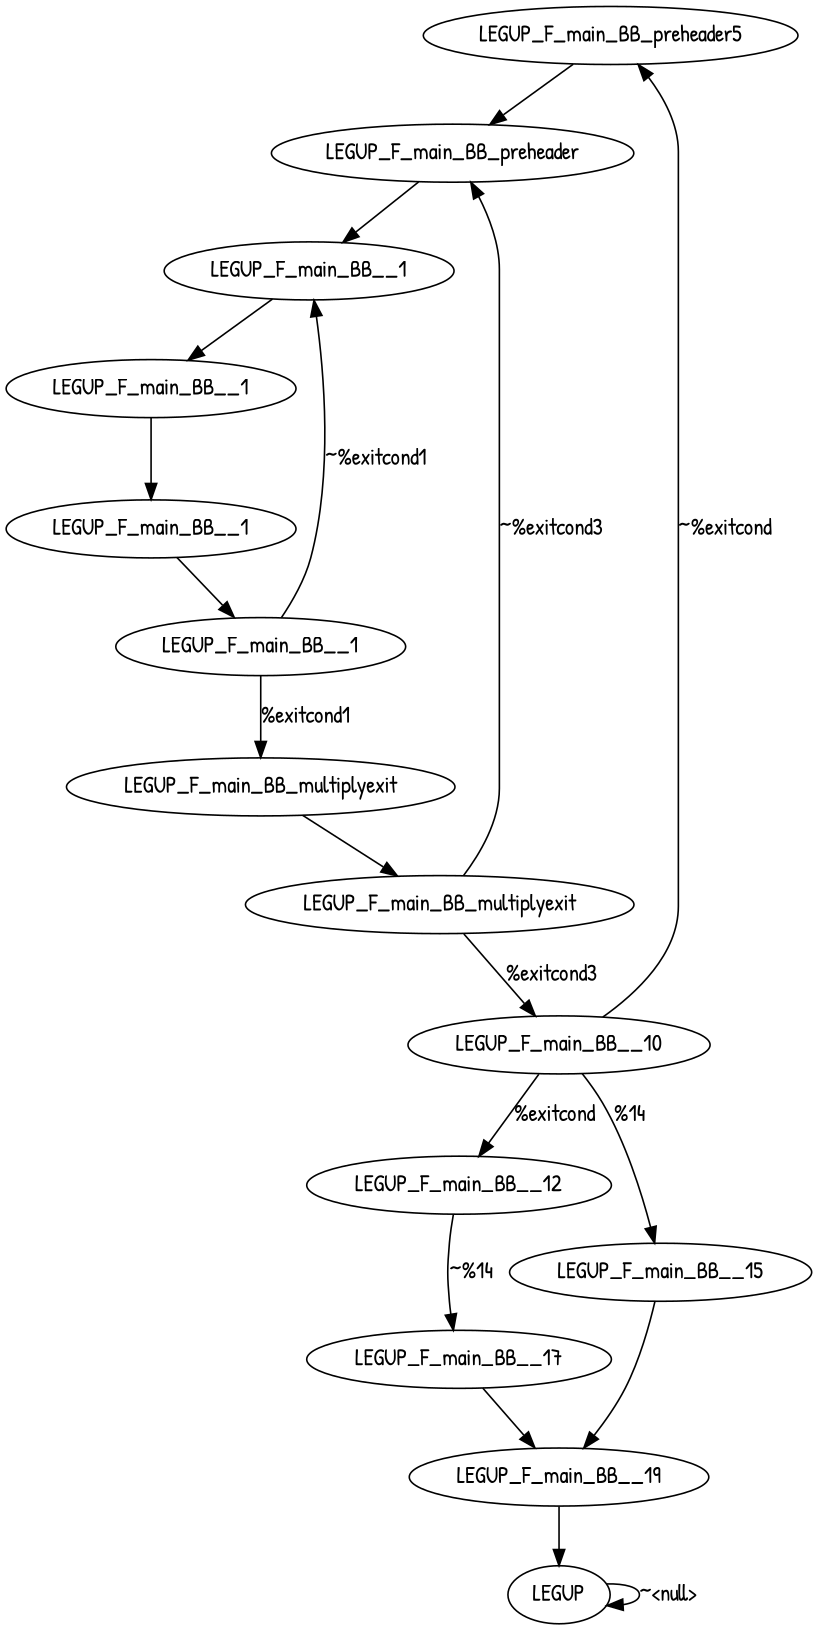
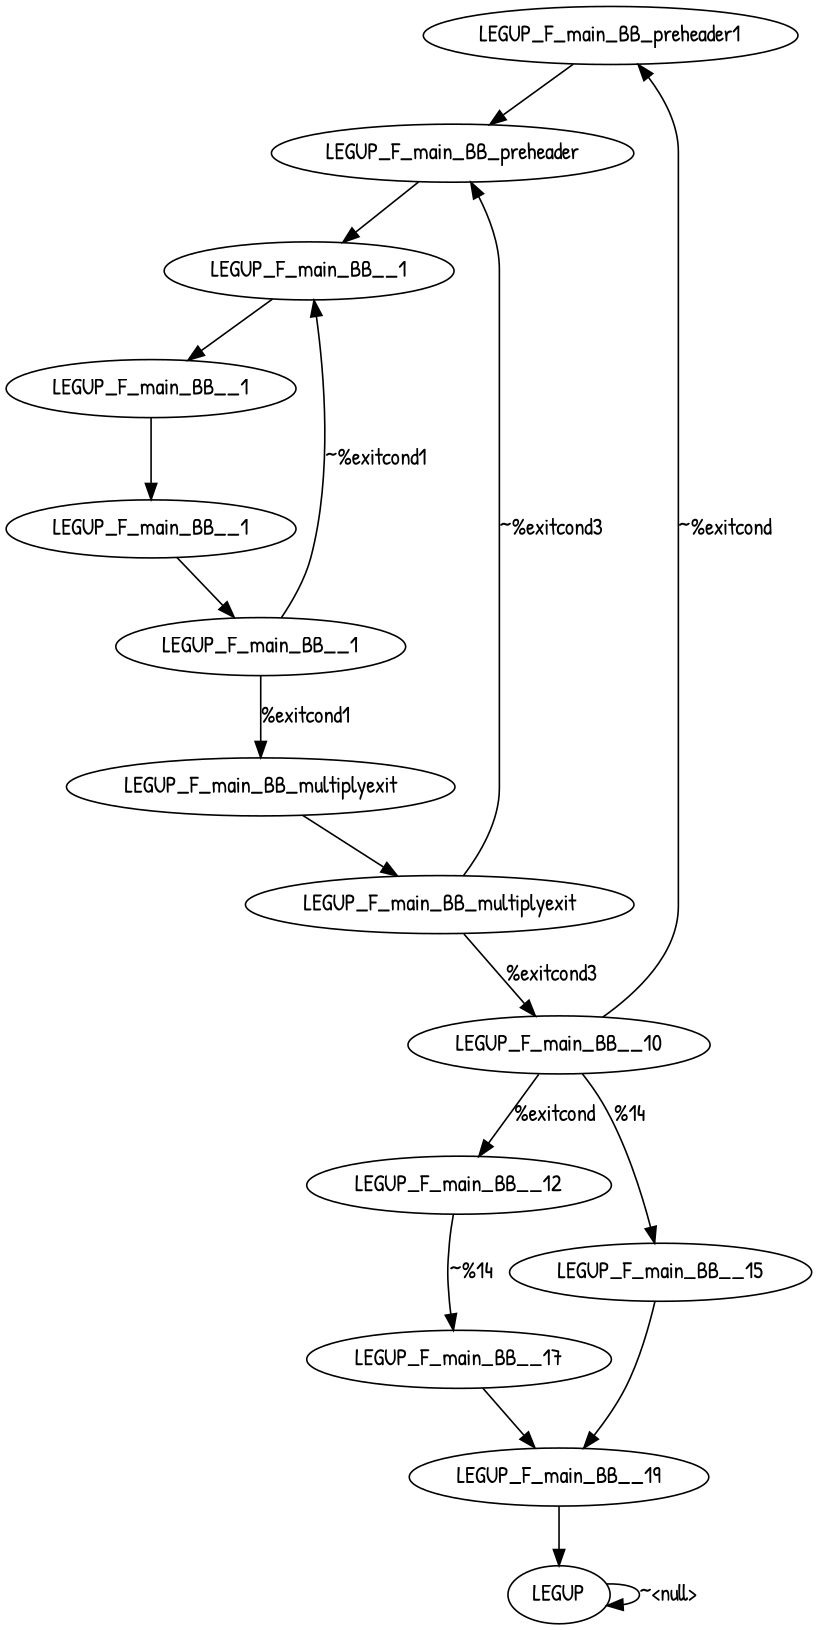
  digraph {
    fontname="Patrick Hand"
    node [fontname="Patrick Hand"]
    edge [fontname="Patrick Hand"]
-   n1 [label=LEGUP_F_main_BB_preheader5]
+   n1 [label=LEGUP_F_main_BB_preheader1]
    n2 [label=LEGUP_F_main_BB_preheader]
    n3 [label=LEGUP_F_main_BB__1]
    n4 [label=LEGUP]
    n5 [label=LEGUP_F_main_BB__1]
    n6 [label=LEGUP_F_main_BB__1]
    n7 [label=LEGUP_F_main_BB__1]
    n8 [label=LEGUP_F_main_BB_multiplyexit]
    n9 [label=LEGUP_F_main_BB_multiplyexit]
    n10 [label=LEGUP_F_main_BB__10]
    n11 [label=LEGUP_F_main_BB__12]
    n12 [label=LEGUP_F_main_BB__15]
    n13 [label=LEGUP_F_main_BB__17]
    n14 [label=LEGUP_F_main_BB__19]
    n1 -> n2
    n2 -> n3
    n3 -> n5
    n4 -> n4 [label="~<null>"]
    n5 -> n6
    n6 -> n7
    n7 -> n3 [label="~%exitcond1"]
    n7 -> n8 [label="%exitcond1"]
    n8 -> n9
    n9 -> n2 [label="~%exitcond3"]
    n9 -> n10 [label="%exitcond3"]
    n10 -> n1 [label="~%exitcond"]
    n10 -> n11 [label="%exitcond"]
    n10 -> n12 [label="%14"]
    n11 -> n13 [label="~%14"]
    n12 -> n14
    n13 -> n14
    n14 -> n4
  }
